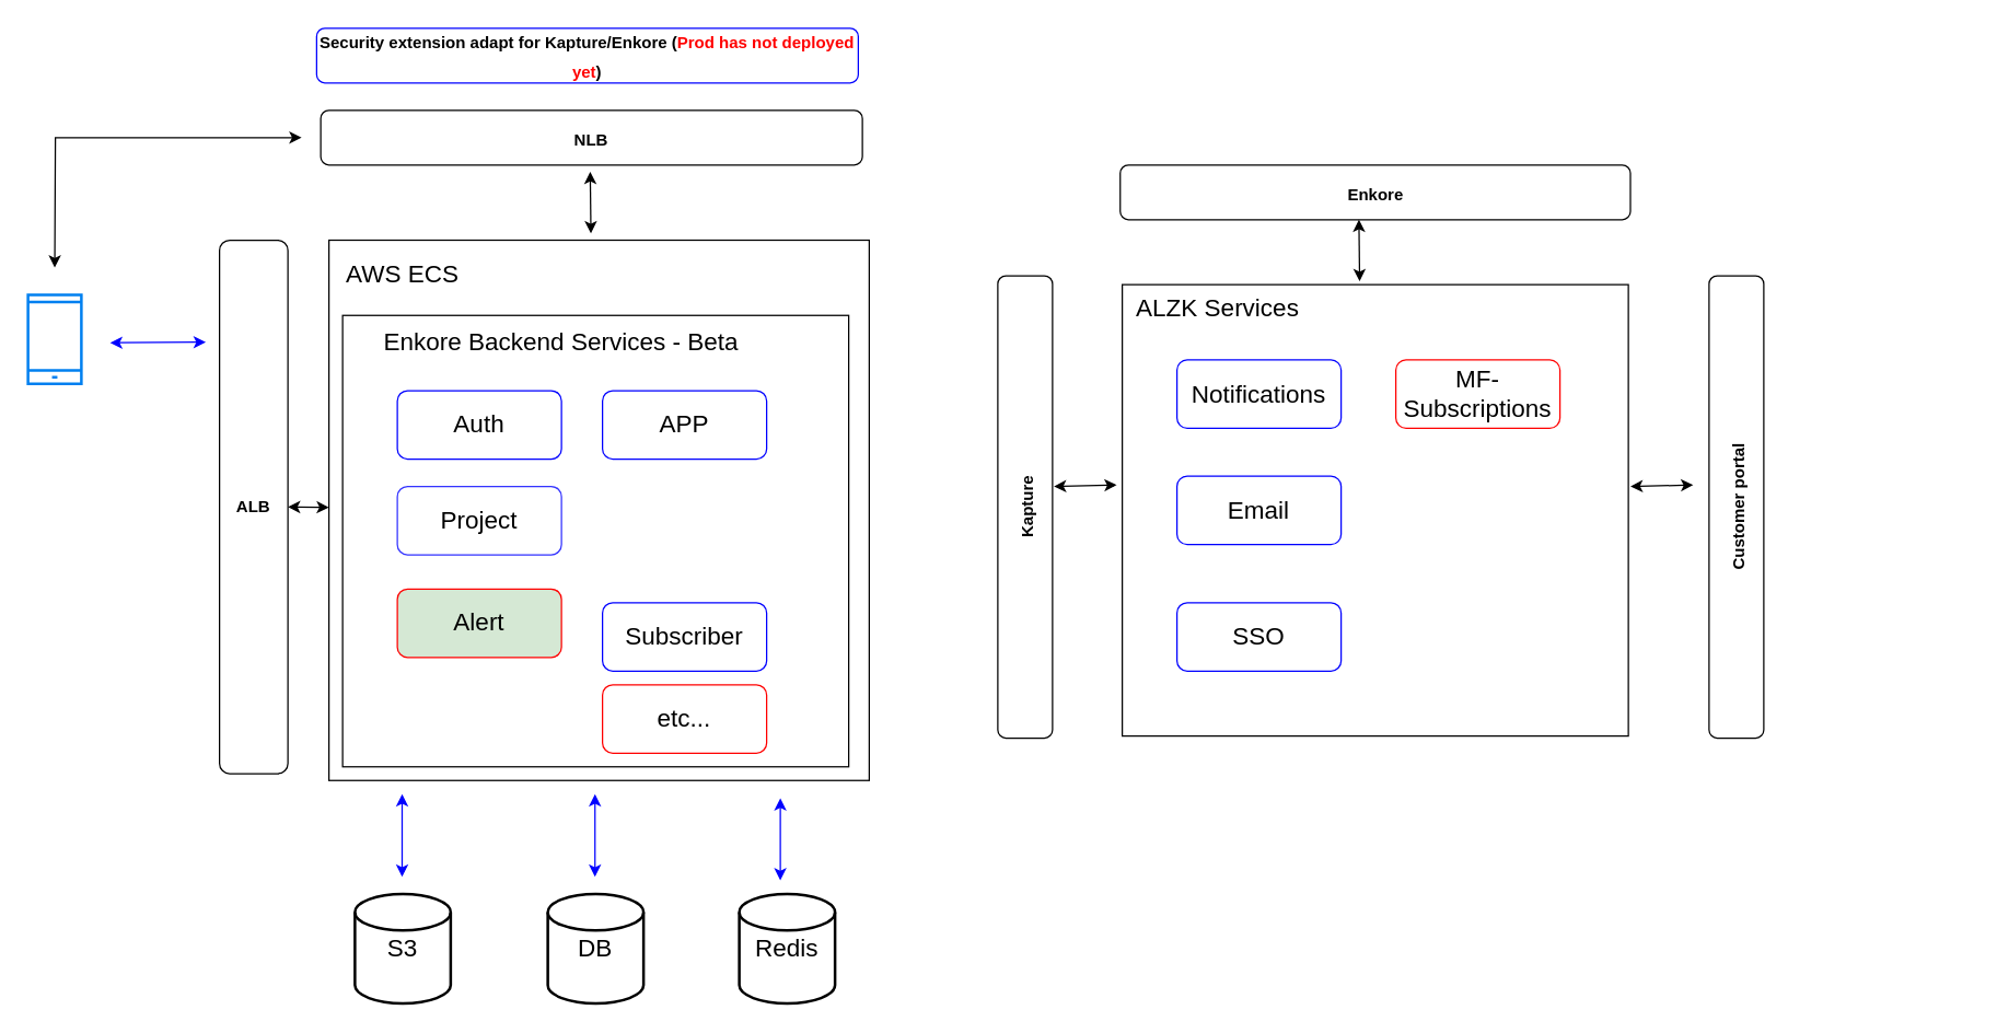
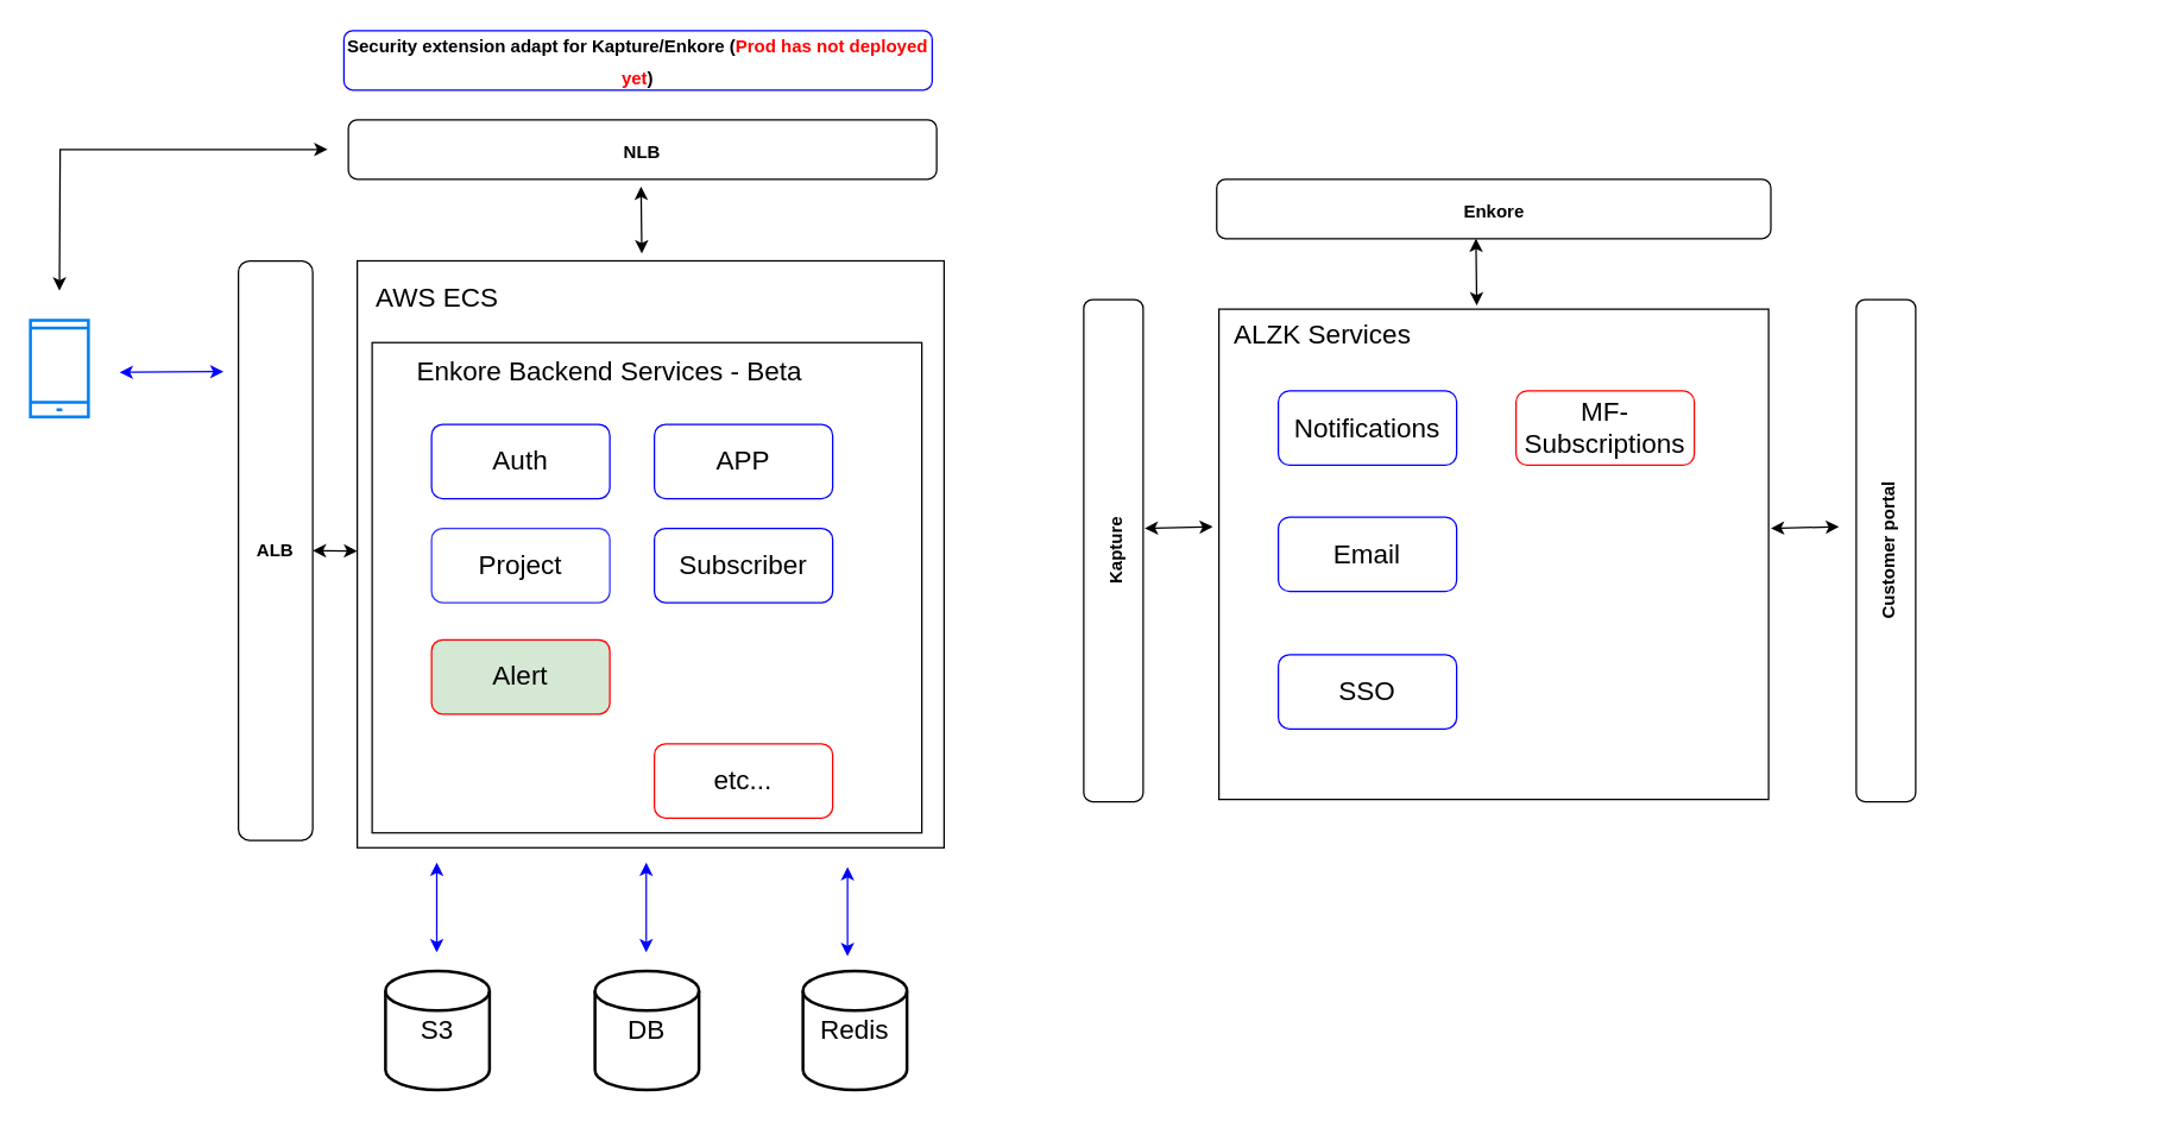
  <mxCell id="0" />
  <mxCell id="1" parent="0" />
  <mxCell id="2" value="" style="rounded=0;whiteSpace=wrap;html=1;fontSize=18;" vertex="1" parent="1"><mxGeometry x="249" y="215" width="340" height="315" as="geometry" /></mxCell>
  <mxCell id="3" value="" style="whiteSpace=wrap;html=1;aspect=fixed;" vertex="1" parent="1"><mxGeometry x="240" y="175" width="395" height="395" as="geometry" /></mxCell>
  <mxCell id="4" value="&lt;b&gt;ALB&lt;/b&gt;" style="rounded=1;whiteSpace=wrap;html=1;" vertex="1" parent="1"><mxGeometry x="160" y="175" width="50" height="390" as="geometry" /></mxCell>
  <mxCell id="5" value="&lt;font style=&quot;font-size: 18px&quot;&gt;AWS ECS&lt;/font&gt;" style="text;html=1;strokeColor=none;fillColor=none;align=center;verticalAlign=middle;whiteSpace=wrap;rounded=0;" vertex="1" parent="1"><mxGeometry x="249" y="185" width="90" height="30" as="geometry" /></mxCell>
  <mxCell id="6" value="" style="rounded=0;whiteSpace=wrap;html=1;fontSize=18;" vertex="1" parent="1"><mxGeometry x="250" y="230" width="370" height="330" as="geometry" /></mxCell>
  <mxCell id="7" value="&lt;font style=&quot;font-size: 18px&quot;&gt;Enkore Backend Services - Beta&lt;/font&gt;" style="text;html=1;strokeColor=none;fillColor=none;align=center;verticalAlign=middle;whiteSpace=wrap;rounded=0;" vertex="1" parent="1"><mxGeometry x="270" y="230" width="280" height="40" as="geometry" /></mxCell>
  <mxCell id="8" value="Auth" style="rounded=1;whiteSpace=wrap;html=1;fontSize=18;strokeColor=#0000FF;" vertex="1" parent="1"><mxGeometry x="290" y="285" width="120" height="50" as="geometry" /></mxCell>
  <mxCell id="9" value="APP" style="rounded=1;whiteSpace=wrap;html=1;fontSize=18;strokeColor=#0000FF;" vertex="1" parent="1"><mxGeometry x="440" y="285" width="120" height="50" as="geometry" /></mxCell>
  <mxCell id="10" value="Alert" style="rounded=1;whiteSpace=wrap;html=1;fontSize=18;strokeColor=#FF0000;fillColor=#d5e8d4;" vertex="1" parent="1"><mxGeometry x="290" y="430" width="120" height="50" as="geometry" /></mxCell>
  <mxCell id="11" value="DB" style="strokeWidth=2;html=1;shape=mxgraph.flowchart.database;whiteSpace=wrap;fontSize=18;" vertex="1" parent="1"><mxGeometry x="400" y="653" width="70" height="80" as="geometry" /></mxCell>
  <mxCell id="12" value="Redis" style="strokeWidth=2;html=1;shape=mxgraph.flowchart.database;whiteSpace=wrap;fontSize=18;" vertex="1" parent="1"><mxGeometry x="540" y="653" width="70" height="80" as="geometry" /></mxCell>
- <mxCell id="13" value="Subscriber" style="rounded=1;whiteSpace=wrap;html=1;fontSize=18;strokeColor=#0000FF;" vertex="1" parent="1"><mxGeometry x="440" y="440" width="120" height="50" as="geometry" /></mxCell>
+ <mxCell id="13" value="Subscriber" style="rounded=1;whiteSpace=wrap;html=1;fontSize=18;strokeColor=#0000FF;" vertex="1" parent="1"><mxGeometry x="440" y="355" width="120" height="50" as="geometry" /></mxCell>
  <mxCell id="14" value="etc..." style="rounded=1;whiteSpace=wrap;html=1;fontSize=18;strokeColor=#FF0000;" vertex="1" parent="1"><mxGeometry x="440" y="500" width="120" height="50" as="geometry" /></mxCell>
  <mxCell id="15" value="" style="endArrow=classic;startArrow=classic;html=1;rounded=0;fontSize=18;" edge="1" parent="1"><mxGeometry width="50" height="50" relative="1" as="geometry"><mxPoint x="431.53" y="170" as="sourcePoint" /><mxPoint x="431.001" y="125" as="targetPoint" /></mxGeometry></mxCell>
  <mxCell id="16" value="" style="endArrow=classic;startArrow=classic;html=1;rounded=0;fontSize=18;strokeColor=#0000FF;" edge="1" parent="1"><mxGeometry width="50" height="50" relative="1" as="geometry"><mxPoint x="434.5" y="580" as="sourcePoint" /><mxPoint x="434.5" y="640.5" as="targetPoint" /></mxGeometry></mxCell>
  <mxCell id="17" value="" style="endArrow=classic;startArrow=classic;html=1;rounded=0;fontSize=18;strokeColor=#0000FF;" edge="1" parent="1"><mxGeometry width="50" height="50" relative="1" as="geometry"><mxPoint x="570" y="583" as="sourcePoint" /><mxPoint x="570" y="643" as="targetPoint" /></mxGeometry></mxCell>
  <mxCell id="18" value="" style="html=1;verticalLabelPosition=bottom;align=center;labelBackgroundColor=#ffffff;verticalAlign=top;strokeWidth=2;strokeColor=#0080F0;shadow=0;dashed=0;shape=mxgraph.ios7.icons.smartphone;fontSize=18;" vertex="1" parent="1"><mxGeometry x="20" y="215" width="39" height="65" as="geometry" /></mxCell>
  <mxCell id="19" value="" style="endArrow=classic;startArrow=classic;html=1;rounded=0;strokeColor=#0000FF;" edge="1" parent="1"><mxGeometry width="50" height="50" relative="1" as="geometry"><mxPoint x="80" y="250" as="sourcePoint" /><mxPoint x="150" y="249.5" as="targetPoint" /></mxGeometry></mxCell>
  <mxCell id="20" value="&lt;font style=&quot;font-size: 12px&quot;&gt;&lt;b&gt;NLB&lt;/b&gt;&lt;/font&gt;" style="rounded=1;whiteSpace=wrap;html=1;fontSize=18;" vertex="1" parent="1"><mxGeometry x="234" y="80" width="396" height="40" as="geometry" /></mxCell>
  <mxCell id="21" value="" style="endArrow=classic;startArrow=classic;html=1;rounded=0;fontSize=18;" edge="1" parent="1"><mxGeometry width="50" height="50" relative="1" as="geometry"><mxPoint x="39.53" y="195" as="sourcePoint" /><mxPoint x="220" y="100" as="targetPoint" /><Array as="points"><mxPoint x="40" y="100" /></Array></mxGeometry></mxCell>
  <mxCell id="22" value="Project" style="rounded=1;whiteSpace=wrap;html=1;fontSize=18;strokeColor=#3333FF;" vertex="1" parent="1"><mxGeometry x="290" y="355" width="120" height="50" as="geometry" /></mxCell>
  <mxCell id="23" value="&lt;font style=&quot;font-size: 12px&quot;&gt;&lt;b&gt;Security extension adapt for Kapture/Enkore (&lt;font color=&quot;#ff0000&quot;&gt;Prod has not deployed yet&lt;/font&gt;)&lt;/b&gt;&lt;/font&gt;" style="rounded=1;whiteSpace=wrap;html=1;fontSize=18;strokeColor=#0000FF;" vertex="1" parent="1"><mxGeometry x="231" y="20" width="396" height="40" as="geometry" /></mxCell>
  <mxCell id="24" value="S3" style="strokeWidth=2;html=1;shape=mxgraph.flowchart.database;whiteSpace=wrap;fontSize=18;" vertex="1" parent="1"><mxGeometry x="259" y="653" width="70" height="80" as="geometry" /></mxCell>
  <mxCell id="25" value="" style="endArrow=classic;startArrow=classic;html=1;rounded=0;fontSize=18;strokeColor=#0000FF;" edge="1" parent="1"><mxGeometry width="50" height="50" relative="1" as="geometry"><mxPoint x="293.5" y="580" as="sourcePoint" /><mxPoint x="293.5" y="640.5" as="targetPoint" /></mxGeometry></mxCell>
  <mxCell id="26" value="" style="endArrow=classic;startArrow=classic;html=1;rounded=0;fontSize=18;exitX=1;exitY=0.5;exitDx=0;exitDy=0;" edge="1" parent="1" source="4" target="3"><mxGeometry width="50" height="50" relative="1" as="geometry"><mxPoint x="231.53" y="385" as="sourcePoint" /><mxPoint x="231.001" y="340" as="targetPoint" /></mxGeometry></mxCell>
  <mxCell id="27" value="" style="rounded=0;whiteSpace=wrap;html=1;fontSize=18;" vertex="1" parent="1"><mxGeometry x="820" y="207.5" width="370" height="330" as="geometry" /></mxCell>
  <mxCell id="28" value="&lt;font style=&quot;font-size: 12px&quot;&gt;&lt;b&gt;Enkore&lt;/b&gt;&lt;/font&gt;" style="rounded=1;whiteSpace=wrap;html=1;fontSize=18;" vertex="1" parent="1"><mxGeometry x="818.5" y="120" width="373" height="40" as="geometry" /></mxCell>
  <mxCell id="29" value="&lt;font style=&quot;font-size: 12px&quot;&gt;&lt;b&gt;Kapture&lt;/b&gt;&lt;/font&gt;" style="rounded=1;whiteSpace=wrap;html=1;fontSize=18;rotation=-90;" vertex="1" parent="1"><mxGeometry x="580" y="350" width="338" height="40" as="geometry" /></mxCell>
  <mxCell id="30" value="&lt;font style=&quot;font-size: 18px&quot;&gt;ALZK Services&lt;/font&gt;" style="text;html=1;strokeColor=none;fillColor=none;align=center;verticalAlign=middle;whiteSpace=wrap;rounded=0;" vertex="1" parent="1"><mxGeometry x="810" y="205" width="160" height="40" as="geometry" /></mxCell>
  <mxCell id="31" value="Notifications" style="rounded=1;whiteSpace=wrap;html=1;fontSize=18;strokeColor=#0000FF;" vertex="1" parent="1"><mxGeometry x="860" y="262.5" width="120" height="50" as="geometry" /></mxCell>
  <mxCell id="32" value="Email" style="rounded=1;whiteSpace=wrap;html=1;fontSize=18;strokeColor=#0000FF;" vertex="1" parent="1"><mxGeometry x="860" y="347.5" width="120" height="50" as="geometry" /></mxCell>
  <mxCell id="33" value="MF-Subscriptions" style="rounded=1;whiteSpace=wrap;html=1;fontSize=18;strokeColor=#FF0000;" vertex="1" parent="1"><mxGeometry x="1020" y="262.5" width="120" height="50" as="geometry" /></mxCell>
  <mxCell id="34" value="" style="endArrow=classic;startArrow=classic;html=1;rounded=0;fontSize=18;" edge="1" parent="1"><mxGeometry width="50" height="50" relative="1" as="geometry"><mxPoint x="993.53" y="205" as="sourcePoint" /><mxPoint x="993.001" y="160" as="targetPoint" /></mxGeometry></mxCell>
  <mxCell id="35" value="" style="endArrow=classic;startArrow=classic;html=1;rounded=0;fontSize=18;exitX=1;exitY=0.5;exitDx=0;exitDy=0;entryX=-0.011;entryY=0.444;entryDx=0;entryDy=0;entryPerimeter=0;" edge="1" parent="1" target="27"><mxGeometry width="50" height="50" relative="1" as="geometry"><mxPoint x="770" y="355" as="sourcePoint" /><mxPoint x="800" y="355.33" as="targetPoint" /></mxGeometry></mxCell>
  <mxCell id="36" value="SSO" style="rounded=1;whiteSpace=wrap;html=1;fontSize=18;strokeColor=#0000FF;" vertex="1" parent="1"><mxGeometry x="860" y="440" width="120" height="50" as="geometry" /></mxCell>
  <mxCell id="37" value="" style="endArrow=classic;startArrow=classic;html=1;rounded=0;fontSize=18;exitX=1;exitY=0.5;exitDx=0;exitDy=0;entryX=-0.011;entryY=0.444;entryDx=0;entryDy=0;entryPerimeter=0;" edge="1" parent="1"><mxGeometry width="50" height="50" relative="1" as="geometry"><mxPoint x="1191.5" y="354.98" as="sourcePoint" /><mxPoint x="1237.43" y="354" as="targetPoint" /></mxGeometry></mxCell>
  <mxCell id="38" value="&lt;font style=&quot;font-size: 12px&quot;&gt;&lt;b&gt;Customer portal&lt;br&gt;&lt;/b&gt;&lt;/font&gt;" style="rounded=1;whiteSpace=wrap;html=1;fontSize=18;rotation=-90;" vertex="1" parent="1"><mxGeometry x="1100" y="350" width="338" height="40" as="geometry" /></mxCell>
